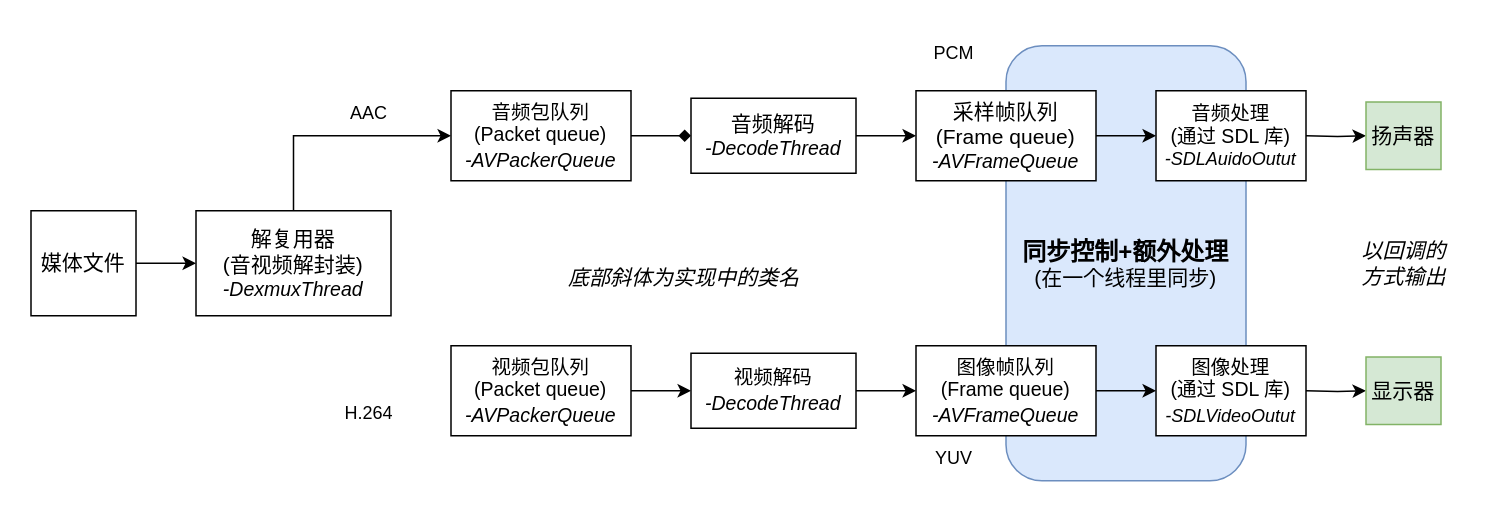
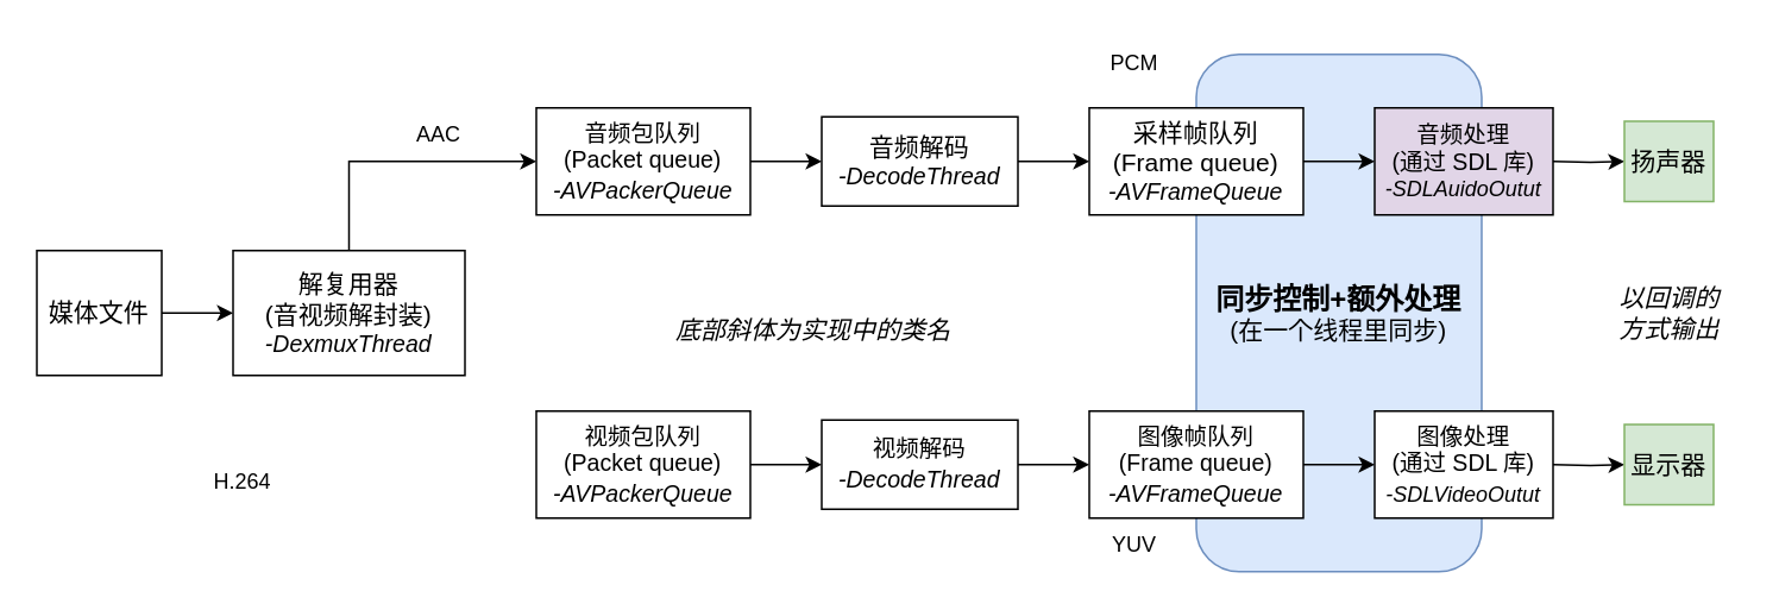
  <mxCell id="0" />
  <mxCell id="1" parent="0" />
  <mxCell id="2" value="&lt;font style=&quot;&quot;&gt;&lt;span style=&quot;font-size: 16px;&quot;&gt;&lt;b&gt;同步控制+额外处理&lt;/b&gt;&lt;/span&gt;&lt;br&gt;&lt;font style=&quot;font-size: 14px;&quot;&gt;(在一个线程里同步)&lt;/font&gt;&lt;br&gt;&lt;/font&gt;" style="rounded=1;whiteSpace=wrap;html=1;fillColor=#dae8fc;strokeColor=#6c8ebf;" parent="1" vertex="1"><mxGeometry x="670" y="30" width="160" height="290" as="geometry" /></mxCell>
  <mxCell id="3" value="" style="edgeStyle=orthogonalEdgeStyle;rounded=0;orthogonalLoop=1;jettySize=auto;html=1;" parent="1" source="4" target="6" edge="1"><mxGeometry relative="1" as="geometry" /></mxCell>
  <mxCell id="4" value="&lt;font style=&quot;font-size: 14px;&quot;&gt;媒体文件&lt;/font&gt;" style="rounded=0;whiteSpace=wrap;html=1;" parent="1" vertex="1"><mxGeometry x="20" y="140" width="70" height="70" as="geometry" /></mxCell>
  <mxCell id="5" style="edgeStyle=orthogonalEdgeStyle;rounded=0;orthogonalLoop=1;jettySize=auto;html=1;exitX=0.5;exitY=0;exitDx=0;exitDy=0;entryX=0;entryY=0.5;entryDx=0;entryDy=0;" parent="1" source="6" target="8" edge="1"><mxGeometry relative="1" as="geometry" /></mxCell>
  <mxCell id="6" value="&lt;span style=&quot;font-size: 14px;&quot;&gt;解复用器&lt;/span&gt;&lt;br&gt;&lt;span style=&quot;font-size: 14px;&quot;&gt;(音视频解封装)&lt;/span&gt;&lt;br&gt;&lt;i style=&quot;&quot;&gt;&lt;font style=&quot;font-size: 13px;&quot;&gt;-DexmuxThread&lt;/font&gt;&lt;/i&gt;" style="rounded=0;whiteSpace=wrap;html=1;" parent="1" vertex="1"><mxGeometry x="130" y="140" width="130" height="70" as="geometry" /></mxCell>
- <mxCell id="7" value="" style="edgeStyle=orthogonalEdgeStyle;rounded=0;orthogonalLoop=1;jettySize=auto;html=1;endArrow=diamond;" parent="1" source="8" target="12" edge="1"><mxGeometry relative="1" as="geometry" /></mxCell>
+ <mxCell id="7" value="" style="edgeStyle=orthogonalEdgeStyle;rounded=0;orthogonalLoop=1;jettySize=auto;html=1;" parent="1" source="8" target="12" edge="1"><mxGeometry relative="1" as="geometry" /></mxCell>
  <mxCell id="8" value="&lt;font style=&quot;font-size: 13px;&quot;&gt;音频包队列&lt;br&gt;(Packet queue)&lt;br&gt;&lt;i style=&quot;border-color: var(--border-color);&quot;&gt;-AVPackerQueue&lt;/i&gt;&lt;/font&gt;&lt;span style=&quot;font-size: 14px;&quot;&gt;&lt;br&gt;&lt;/span&gt;" style="rounded=0;whiteSpace=wrap;html=1;" parent="1" vertex="1"><mxGeometry x="300" y="60" width="120" height="60" as="geometry" /></mxCell>
  <mxCell id="9" value="" style="edgeStyle=orthogonalEdgeStyle;rounded=0;orthogonalLoop=1;jettySize=auto;html=1;" parent="1" source="10" target="14" edge="1"><mxGeometry relative="1" as="geometry" /></mxCell>
  <mxCell id="10" value="&lt;font style=&quot;font-size: 13px;&quot;&gt;视频包队列&lt;br&gt;(Packet queue)&lt;br&gt;&lt;i style=&quot;border-color: var(--border-color);&quot;&gt;-AVPackerQueue&lt;/i&gt;&lt;/font&gt;&lt;span style=&quot;font-size: 14px;&quot;&gt;&lt;br&gt;&lt;/span&gt;" style="rounded=0;whiteSpace=wrap;html=1;" parent="1" vertex="1"><mxGeometry x="300" y="230" width="120" height="60" as="geometry" /></mxCell>
  <mxCell id="11" value="" style="edgeStyle=orthogonalEdgeStyle;rounded=0;orthogonalLoop=1;jettySize=auto;html=1;" parent="1" source="12" edge="1"><mxGeometry relative="1" as="geometry"><mxPoint x="610" y="90" as="targetPoint" /></mxGeometry></mxCell>
  <mxCell id="12" value="&lt;span style=&quot;font-size: 14px;&quot;&gt;音频解码&lt;/span&gt;&lt;br&gt;&lt;i style=&quot;&quot;&gt;&lt;font style=&quot;font-size: 13px;&quot;&gt;-DecodeThread&lt;/font&gt;&lt;/i&gt;" style="rounded=0;whiteSpace=wrap;html=1;" parent="1" vertex="1"><mxGeometry x="460" y="65" width="110" height="50" as="geometry" /></mxCell>
  <mxCell id="13" value="" style="edgeStyle=orthogonalEdgeStyle;rounded=0;orthogonalLoop=1;jettySize=auto;html=1;" parent="1" source="14" edge="1"><mxGeometry relative="1" as="geometry"><mxPoint x="610" y="260" as="targetPoint" /></mxGeometry></mxCell>
  <mxCell id="14" value="&lt;font style=&quot;font-size: 13px;&quot;&gt;视频解码&lt;br&gt;&lt;i style=&quot;border-color: var(--border-color);&quot;&gt;&lt;font style=&quot;border-color: var(--border-color); font-size: 13px;&quot;&gt;-DecodeThread&lt;/font&gt;&lt;/i&gt;&lt;/font&gt;&lt;span style=&quot;font-size: 14px;&quot;&gt;&lt;br&gt;&lt;/span&gt;" style="rounded=0;whiteSpace=wrap;html=1;" parent="1" vertex="1"><mxGeometry x="460" y="235" width="110" height="50" as="geometry" /></mxCell>
  <mxCell id="15" value="" style="edgeStyle=orthogonalEdgeStyle;rounded=0;orthogonalLoop=1;jettySize=auto;html=1;" parent="1" source="16" target="20" edge="1"><mxGeometry relative="1" as="geometry" /></mxCell>
  <mxCell id="16" value="&lt;span style=&quot;font-size: 14px;&quot;&gt;采样帧队列&lt;/span&gt;&lt;br&gt;&lt;span style=&quot;font-size: 14px;&quot;&gt;(Frame queue)&lt;/span&gt;&lt;br&gt;&lt;i style=&quot;&quot;&gt;&lt;font style=&quot;font-size: 13px;&quot;&gt;-AVFrameQueue&lt;/font&gt;&lt;/i&gt;" style="rounded=0;whiteSpace=wrap;html=1;" parent="1" vertex="1"><mxGeometry x="610" y="60" width="120" height="60" as="geometry" /></mxCell>
  <mxCell id="17" value="" style="edgeStyle=orthogonalEdgeStyle;rounded=0;orthogonalLoop=1;jettySize=auto;html=1;" parent="1" source="18" target="22" edge="1"><mxGeometry relative="1" as="geometry" /></mxCell>
  <mxCell id="18" value="&lt;font style=&quot;font-size: 13px;&quot;&gt;图像帧队列&lt;br&gt;(Frame queue)&lt;br&gt;&lt;i style=&quot;border-color: var(--border-color);&quot;&gt;&lt;font style=&quot;border-color: var(--border-color); font-size: 13px;&quot;&gt;-AVFrameQueue&lt;/font&gt;&lt;/i&gt;&lt;/font&gt;&lt;span style=&quot;font-size: 14px;&quot;&gt;&lt;br&gt;&lt;/span&gt;" style="rounded=0;whiteSpace=wrap;html=1;" parent="1" vertex="1"><mxGeometry x="610" y="230" width="120" height="60" as="geometry" /></mxCell>
  <mxCell id="19" value="" style="edgeStyle=orthogonalEdgeStyle;rounded=0;orthogonalLoop=1;jettySize=auto;html=1;" parent="1" target="23" edge="1"><mxGeometry relative="1" as="geometry"><mxPoint x="870" y="90" as="sourcePoint" /></mxGeometry></mxCell>
- <mxCell id="20" value="&lt;span style=&quot;font-size: 13px;&quot;&gt;音频处理&lt;/span&gt;&lt;br&gt;&lt;span style=&quot;font-size: 13px;&quot;&gt;(通过 SDL 库)&lt;/span&gt;&lt;br&gt;&lt;i style=&quot;&quot;&gt;&lt;font style=&quot;font-size: 12px;&quot;&gt;-SDLAuidoOutut&lt;/font&gt;&lt;/i&gt;" style="rounded=0;whiteSpace=wrap;html=1;" parent="1" vertex="1"><mxGeometry x="770" y="60" width="100" height="60" as="geometry" /></mxCell>
+ <mxCell id="20" value="&lt;span style=&quot;font-size: 13px;&quot;&gt;音频处理&lt;/span&gt;&lt;br&gt;&lt;span style=&quot;font-size: 13px;&quot;&gt;(通过 SDL 库)&lt;/span&gt;&lt;br&gt;&lt;i style=&quot;&quot;&gt;&lt;font style=&quot;font-size: 12px;&quot;&gt;-SDLAuidoOutut&lt;/font&gt;&lt;/i&gt;" style="rounded=0;whiteSpace=wrap;html=1;fillColor=#e1d5e7;" parent="1" vertex="1"><mxGeometry x="770" y="60" width="100" height="60" as="geometry" /></mxCell>
  <mxCell id="21" value="" style="edgeStyle=orthogonalEdgeStyle;rounded=0;orthogonalLoop=1;jettySize=auto;html=1;" parent="1" target="24" edge="1"><mxGeometry relative="1" as="geometry"><mxPoint x="870" y="260" as="sourcePoint" /></mxGeometry></mxCell>
  <mxCell id="22" value="&lt;font style=&quot;font-size: 13px;&quot;&gt;图像处理&lt;br&gt;(通过 SDL 库)&lt;br&gt;&lt;/font&gt;&lt;i style=&quot;border-color: var(--border-color);&quot;&gt;-SDLVideoOutut&lt;/i&gt;&lt;span style=&quot;font-size: 14px;&quot;&gt;&lt;br&gt;&lt;/span&gt;" style="rounded=0;whiteSpace=wrap;html=1;" parent="1" vertex="1"><mxGeometry x="770" y="230" width="100" height="60" as="geometry" /></mxCell>
  <mxCell id="23" value="&lt;font style=&quot;font-size: 14px;&quot;&gt;扬声器&lt;/font&gt;" style="rounded=0;whiteSpace=wrap;html=1;fillColor=#d5e8d4;strokeColor=#82b366;" parent="1" vertex="1"><mxGeometry x="910" y="67.5" width="50" height="45" as="geometry" /></mxCell>
  <mxCell id="24" value="&lt;font style=&quot;font-size: 14px;&quot;&gt;显示器&lt;/font&gt;" style="rounded=0;whiteSpace=wrap;html=1;fillColor=#d5e8d4;strokeColor=#82b366;" parent="1" vertex="1"><mxGeometry x="910" y="237.5" width="50" height="45" as="geometry" /></mxCell>
  <mxCell id="25" value="AAC" style="text;html=1;align=center;verticalAlign=middle;resizable=0;points=[];autosize=1;strokeColor=none;fillColor=none;" parent="1" vertex="1"><mxGeometry x="220" y="60" width="50" height="30" as="geometry" /></mxCell>
- <mxCell id="26" value="H.264" style="text;html=1;align=center;verticalAlign=middle;resizable=0;points=[];autosize=1;strokeColor=none;fillColor=none;" parent="1" vertex="1"><mxGeometry x="215" y="260" width="60" height="30" as="geometry" /></mxCell>
+ <mxCell id="26" value="H.264" style="text;html=1;align=center;verticalAlign=middle;resizable=0;points=[];autosize=1;strokeColor=none;fillColor=none;" parent="1" vertex="1"><mxGeometry x="105" y="255" width="60" height="30" as="geometry" /></mxCell>
  <mxCell id="27" value="PCM" style="text;html=1;align=center;verticalAlign=middle;resizable=0;points=[];autosize=1;strokeColor=none;fillColor=none;" parent="1" vertex="1"><mxGeometry x="610" y="20" width="50" height="30" as="geometry" /></mxCell>
  <mxCell id="28" value="YUV" style="text;html=1;align=center;verticalAlign=middle;resizable=0;points=[];autosize=1;strokeColor=none;fillColor=none;" parent="1" vertex="1"><mxGeometry x="610" y="290" width="50" height="30" as="geometry" /></mxCell>
  <mxCell id="29" value="&lt;font style=&quot;font-size: 14px;&quot;&gt;&lt;i&gt;以回调的&lt;br&gt;方式输出&lt;/i&gt;&lt;/font&gt;" style="text;html=1;align=center;verticalAlign=middle;resizable=0;points=[];autosize=1;strokeColor=none;fillColor=none;" parent="1" vertex="1"><mxGeometry x="895" y="150" width="80" height="50" as="geometry" /></mxCell>
  <mxCell id="30" value="&lt;i&gt;&lt;font style=&quot;font-size: 14px;&quot;&gt;底部斜体为实现中的类名&lt;/font&gt;&lt;/i&gt;" style="text;html=1;align=center;verticalAlign=middle;resizable=0;points=[];autosize=1;strokeColor=none;fillColor=none;" vertex="1" parent="1"><mxGeometry x="365" y="170" width="180" height="30" as="geometry" /></mxCell>
